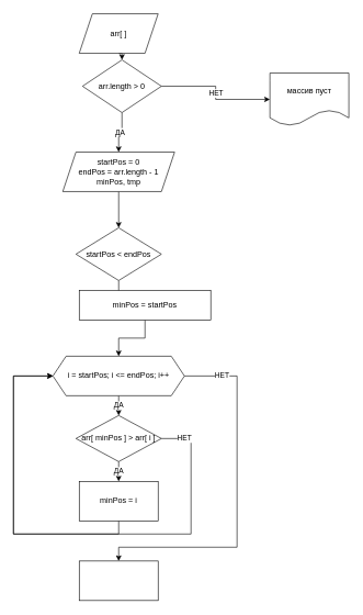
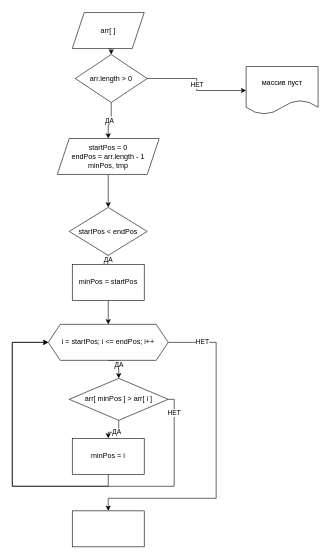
  <mxCell id="0" />
  <mxCell id="1" parent="0" />
  <mxCell id="2" style="edgeStyle=orthogonalEdgeStyle;rounded=0;orthogonalLoop=1;jettySize=auto;html=1;exitX=0.5;exitY=1;exitDx=0;exitDy=0;entryX=0.5;entryY=0;entryDx=0;entryDy=0;" edge="1" parent="1" source="3" target="6"><mxGeometry relative="1" as="geometry" /></mxCell>
  <mxCell id="3" value="arr[ ]" style="shape=parallelogram;perimeter=parallelogramPerimeter;whiteSpace=wrap;html=1;fixedSize=1;" vertex="1" parent="1"><mxGeometry x="120" y="20" width="120" height="60" as="geometry" /></mxCell>
  <mxCell id="4" value="НЕТ" style="edgeStyle=orthogonalEdgeStyle;rounded=0;orthogonalLoop=1;jettySize=auto;html=1;exitX=1;exitY=0.5;exitDx=0;exitDy=0;entryX=0;entryY=0.5;entryDx=0;entryDy=0;" edge="1" parent="1" source="6" target="7"><mxGeometry relative="1" as="geometry" /></mxCell>
  <mxCell id="5" value="ДА" style="edgeStyle=orthogonalEdgeStyle;rounded=0;orthogonalLoop=1;jettySize=auto;html=1;exitX=0.5;exitY=1;exitDx=0;exitDy=0;entryX=0.5;entryY=0;entryDx=0;entryDy=0;" edge="1" parent="1" source="6" target="9"><mxGeometry relative="1" as="geometry" /></mxCell>
  <mxCell id="6" value="arr.length &amp;gt; 0" style="rhombus;whiteSpace=wrap;html=1;" vertex="1" parent="1"><mxGeometry x="125" y="90" width="120" height="80" as="geometry" /></mxCell>
  <mxCell id="7" value="массив пуст" style="shape=document;whiteSpace=wrap;html=1;boundedLbl=1;" vertex="1" parent="1"><mxGeometry x="410" y="110" width="120" height="80" as="geometry" /></mxCell>
  <mxCell id="8" style="edgeStyle=orthogonalEdgeStyle;rounded=0;orthogonalLoop=1;jettySize=auto;html=1;exitX=0.5;exitY=1;exitDx=0;exitDy=0;entryX=0.5;entryY=0;entryDx=0;entryDy=0;" edge="1" parent="1" source="9" target="11"><mxGeometry relative="1" as="geometry" /></mxCell>
  <mxCell id="9" value="startPos = 0&lt;br&gt;endPos = arr.length - 1&lt;br&gt;minPos, tmp" style="shape=parallelogram;perimeter=parallelogramPerimeter;whiteSpace=wrap;html=1;fixedSize=1;" vertex="1" parent="1"><mxGeometry x="95" y="230" width="170" height="60" as="geometry" /></mxCell>
  <mxCell id="10" value="ДА" style="edgeStyle=orthogonalEdgeStyle;rounded=0;orthogonalLoop=1;jettySize=auto;html=1;exitX=0.5;exitY=1;exitDx=0;exitDy=0;entryX=0.5;entryY=0;entryDx=0;entryDy=0;" edge="1" parent="1" source="11" target="13"><mxGeometry relative="1" as="geometry" /></mxCell>
  <mxCell id="11" value="startPos &amp;lt; endPos" style="rhombus;whiteSpace=wrap;html=1;" vertex="1" parent="1"><mxGeometry x="115" y="345" width="130" height="80" as="geometry" /></mxCell>
  <mxCell id="12" style="edgeStyle=orthogonalEdgeStyle;rounded=0;orthogonalLoop=1;jettySize=auto;html=1;exitX=0.5;exitY=1;exitDx=0;exitDy=0;entryX=0.5;entryY=0;entryDx=0;entryDy=0;" edge="1" parent="1" source="13" target="16"><mxGeometry relative="1" as="geometry" /></mxCell>
- <mxCell id="13" value="minPos = startPos" style="rounded=0;whiteSpace=wrap;html=1;" vertex="1" parent="1"><mxGeometry x="120" y="440" width="200" height="45" as="geometry" /></mxCell>
+ <mxCell id="13" value="minPos = startPos" style="rounded=0;whiteSpace=wrap;html=1;" vertex="1" parent="1"><mxGeometry x="120" y="440" width="120" height="60" as="geometry" /></mxCell>
  <mxCell id="14" value="ДА" style="edgeStyle=orthogonalEdgeStyle;rounded=0;orthogonalLoop=1;jettySize=auto;html=1;exitX=0.5;exitY=1;exitDx=0;exitDy=0;entryX=0.5;entryY=0;entryDx=0;entryDy=0;" edge="1" parent="1" source="16" target="19"><mxGeometry relative="1" as="geometry" /></mxCell>
  <mxCell id="15" value="НЕТ" style="edgeStyle=orthogonalEdgeStyle;rounded=0;orthogonalLoop=1;jettySize=auto;html=1;exitX=1;exitY=0.5;exitDx=0;exitDy=0;entryX=0.5;entryY=0;entryDx=0;entryDy=0;" edge="1" parent="1" source="16" target="22"><mxGeometry x="-0.789" relative="1" as="geometry"><Array as="points"><mxPoint x="360" y="570" /><mxPoint x="360" y="830" /><mxPoint x="180" y="830" /></Array><mxPoint as="offset" /></mxGeometry></mxCell>
  <mxCell id="16" value="i = startPos; i &amp;lt;= endPos; i++" style="shape=hexagon;perimeter=hexagonPerimeter2;whiteSpace=wrap;html=1;fixedSize=1;" vertex="1" parent="1"><mxGeometry x="80" y="540" width="200" height="60" as="geometry" /></mxCell>
  <mxCell id="17" value="ДА" style="edgeStyle=orthogonalEdgeStyle;rounded=0;orthogonalLoop=1;jettySize=auto;html=1;exitX=0.5;exitY=1;exitDx=0;exitDy=0;" edge="1" parent="1" source="19" target="21"><mxGeometry relative="1" as="geometry" /></mxCell>
  <mxCell id="18" value="НЕТ" style="edgeStyle=orthogonalEdgeStyle;rounded=0;orthogonalLoop=1;jettySize=auto;html=1;exitX=1;exitY=0.5;exitDx=0;exitDy=0;entryX=0;entryY=0.5;entryDx=0;entryDy=0;" edge="1" parent="1" source="19" target="16"><mxGeometry x="-0.908" relative="1" as="geometry"><Array as="points"><mxPoint x="290" y="665" /><mxPoint x="290" y="810" /><mxPoint x="20" y="810" /><mxPoint x="20" y="570" /></Array><mxPoint as="offset" /></mxGeometry></mxCell>
- <mxCell id="19" value="arr[ minPos ] &amp;gt; arr[ i ]" style="rhombus;whiteSpace=wrap;html=1;" vertex="1" parent="1"><mxGeometry x="115" y="630" width="130" height="70" as="geometry" /></mxCell>
+ <mxCell id="19" value="arr[ minPos ] &amp;gt; arr[ i ]" style="rhombus;whiteSpace=wrap;html=1;" vertex="1" parent="1"><mxGeometry x="115" y="630" width="165" height="70" as="geometry" /></mxCell>
  <mxCell id="20" style="edgeStyle=orthogonalEdgeStyle;rounded=0;orthogonalLoop=1;jettySize=auto;html=1;exitX=0.5;exitY=1;exitDx=0;exitDy=0;entryX=0;entryY=0.5;entryDx=0;entryDy=0;" edge="1" parent="1" source="21" target="16"><mxGeometry relative="1" as="geometry"><mxPoint x="40" y="620" as="targetPoint" /><Array as="points"><mxPoint x="180" y="810" /><mxPoint x="20" y="810" /><mxPoint x="20" y="570" /></Array></mxGeometry></mxCell>
  <mxCell id="21" value="minPos = i" style="rounded=0;whiteSpace=wrap;html=1;" vertex="1" parent="1"><mxGeometry x="120" y="730" width="120" height="60" as="geometry" /></mxCell>
  <mxCell id="22" value="" style="rounded=0;whiteSpace=wrap;html=1;" vertex="1" parent="1"><mxGeometry x="120" y="851" width="120" height="60" as="geometry" /></mxCell>
